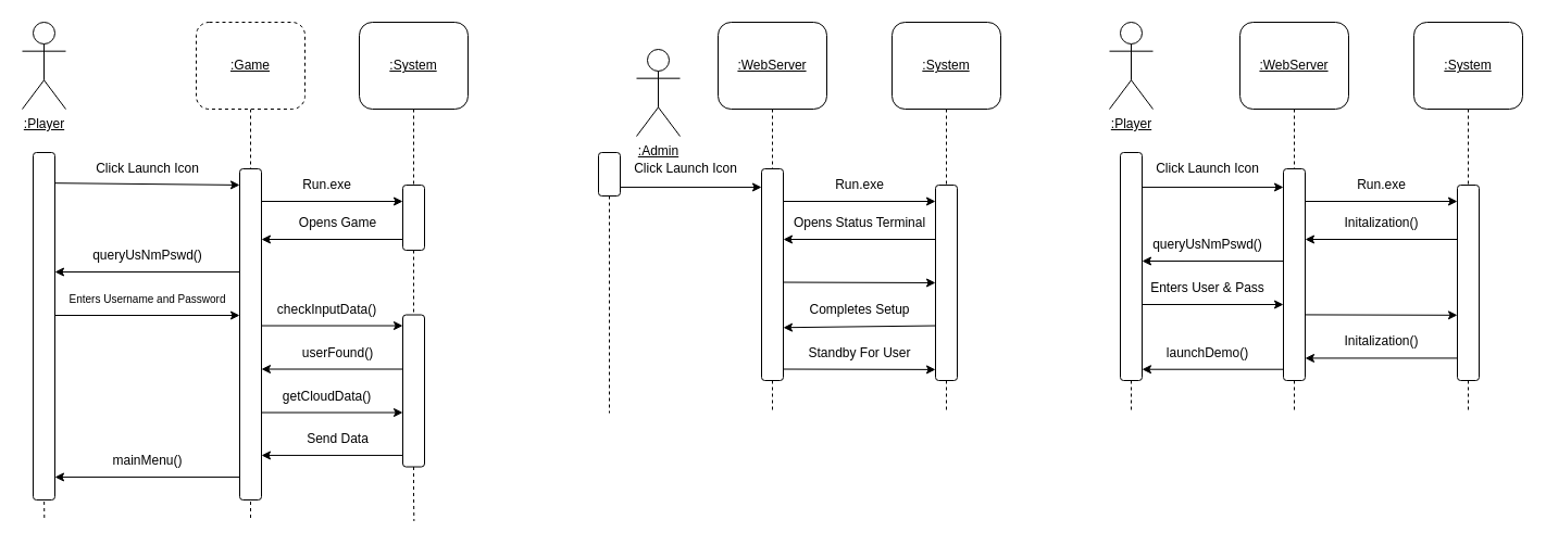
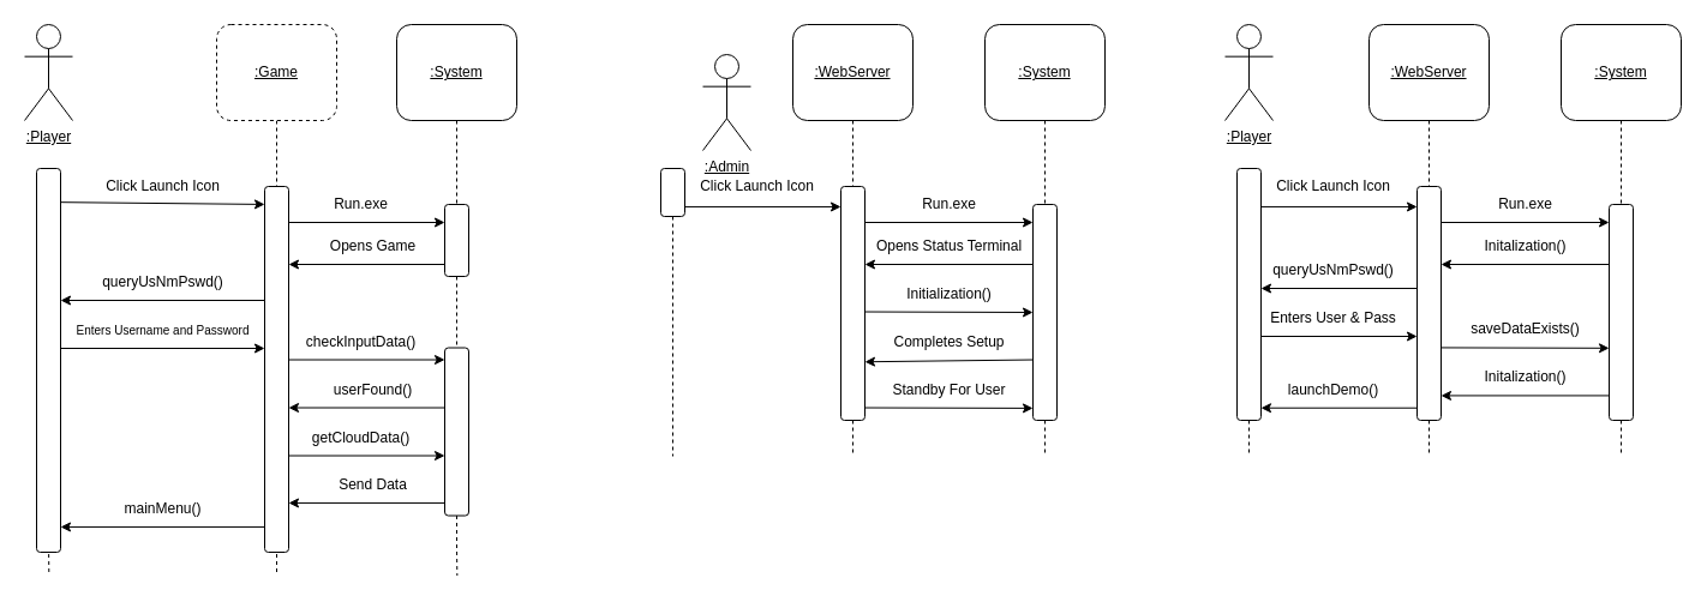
  <mxCell id="0" />
  <mxCell id="1" parent="0" />
  <mxCell id="2" value="&lt;u&gt;:Player&lt;/u&gt;" style="shape=umlActor;verticalLabelPosition=bottom;verticalAlign=top;html=1;outlineConnect=0;" parent="1" vertex="1"><mxGeometry x="20" y="20" width="40" height="80" as="geometry" /></mxCell>
  <mxCell id="3" style="edgeStyle=orthogonalEdgeStyle;rounded=0;orthogonalLoop=1;jettySize=auto;html=1;exitX=0.5;exitY=1;exitDx=0;exitDy=0;endArrow=none;endFill=0;dashed=1;" parent="1" edge="1"><mxGeometry relative="1" as="geometry"><mxPoint x="40.345" y="479.52" as="targetPoint" /><mxPoint x="40" y="449.52" as="sourcePoint" /></mxGeometry></mxCell>
  <mxCell id="4" value="" style="rounded=1;whiteSpace=wrap;html=1;" parent="1" vertex="1"><mxGeometry x="30" y="140" width="20" height="320" as="geometry" /></mxCell>
  <mxCell id="5" style="edgeStyle=orthogonalEdgeStyle;rounded=0;orthogonalLoop=1;jettySize=auto;html=1;exitX=0.5;exitY=1;exitDx=0;exitDy=0;endArrow=none;endFill=0;dashed=1;" parent="1" edge="1"><mxGeometry relative="1" as="geometry"><mxPoint x="230" y="479.52" as="targetPoint" /><mxPoint x="230" y="449.52" as="sourcePoint" /></mxGeometry></mxCell>
  <mxCell id="6" value="" style="rounded=1;whiteSpace=wrap;html=1;" parent="1" vertex="1"><mxGeometry x="220" y="155" width="20" height="305" as="geometry" /></mxCell>
  <mxCell id="7" style="edgeStyle=orthogonalEdgeStyle;rounded=0;orthogonalLoop=1;jettySize=auto;html=1;exitX=0.5;exitY=1;exitDx=0;exitDy=0;entryX=0.5;entryY=0;entryDx=0;entryDy=0;endArrow=none;endFill=0;dashed=1;" parent="1" source="8" target="24" edge="1"><mxGeometry relative="1" as="geometry" /></mxCell>
  <mxCell id="8" value="" style="rounded=1;whiteSpace=wrap;html=1;" parent="1" vertex="1"><mxGeometry x="370" y="170" width="20" height="60" as="geometry" /></mxCell>
  <mxCell id="9" value="" style="endArrow=classic;html=1;rounded=0;exitX=1;exitY=0.088;exitDx=0;exitDy=0;exitPerimeter=0;entryX=0;entryY=0.049;entryDx=0;entryDy=0;entryPerimeter=0;" parent="1" source="4" target="6" edge="1"><mxGeometry width="50" height="50" relative="1" as="geometry"><mxPoint x="350" y="170" as="sourcePoint" /><mxPoint x="180" y="170" as="targetPoint" /></mxGeometry></mxCell>
  <mxCell id="10" style="edgeStyle=orthogonalEdgeStyle;rounded=0;orthogonalLoop=1;jettySize=auto;html=1;exitX=0.5;exitY=1;exitDx=0;exitDy=0;entryX=0.5;entryY=0;entryDx=0;entryDy=0;endArrow=none;endFill=0;dashed=1;" parent="1" source="11" target="6" edge="1"><mxGeometry relative="1" as="geometry" /></mxCell>
  <mxCell id="11" value="&lt;u&gt;:Game&lt;/u&gt;" style="rounded=1;whiteSpace=wrap;html=1;dashed=1;" parent="1" vertex="1"><mxGeometry x="180" y="20" width="100" height="80" as="geometry" /></mxCell>
  <mxCell id="12" style="edgeStyle=orthogonalEdgeStyle;rounded=0;orthogonalLoop=1;jettySize=auto;html=1;exitX=0.5;exitY=1;exitDx=0;exitDy=0;entryX=0.5;entryY=0;entryDx=0;entryDy=0;endArrow=none;endFill=0;dashed=1;" parent="1" source="13" target="8" edge="1"><mxGeometry relative="1" as="geometry" /></mxCell>
  <mxCell id="13" value="&lt;u&gt;:System&lt;/u&gt;" style="rounded=1;whiteSpace=wrap;html=1;" parent="1" vertex="1"><mxGeometry x="330" y="20" width="100" height="80" as="geometry" /></mxCell>
  <mxCell id="14" value="Click Launch Icon" style="text;html=1;align=center;verticalAlign=middle;resizable=0;points=[];autosize=1;strokeColor=none;fillColor=none;" parent="1" vertex="1"><mxGeometry x="75" y="140" width="120" height="30" as="geometry" /></mxCell>
  <mxCell id="15" value="" style="endArrow=classic;html=1;rounded=0;exitX=1;exitY=0.088;exitDx=0;exitDy=0;exitPerimeter=0;" parent="1" edge="1"><mxGeometry width="50" height="50" relative="1" as="geometry"><mxPoint x="240" y="185" as="sourcePoint" /><mxPoint x="370" y="185" as="targetPoint" /></mxGeometry></mxCell>
  <mxCell id="16" value="Run.exe" style="text;html=1;align=center;verticalAlign=middle;resizable=0;points=[];autosize=1;strokeColor=none;fillColor=none;" parent="1" vertex="1"><mxGeometry x="265" y="155" width="70" height="30" as="geometry" /></mxCell>
  <mxCell id="17" value="" style="endArrow=classic;html=1;rounded=0;" parent="1" edge="1"><mxGeometry width="50" height="50" relative="1" as="geometry"><mxPoint x="370" y="220" as="sourcePoint" /><mxPoint x="240" y="220" as="targetPoint" /></mxGeometry></mxCell>
  <mxCell id="18" value="Opens Game" style="text;html=1;align=center;verticalAlign=middle;resizable=0;points=[];autosize=1;strokeColor=none;fillColor=none;" parent="1" vertex="1"><mxGeometry x="265" y="190" width="90" height="30" as="geometry" /></mxCell>
  <mxCell id="19" value="" style="endArrow=classic;html=1;rounded=0;" parent="1" edge="1"><mxGeometry width="50" height="50" relative="1" as="geometry"><mxPoint x="220" y="250" as="sourcePoint" /><mxPoint x="50" y="250" as="targetPoint" /></mxGeometry></mxCell>
  <mxCell id="20" value="queryUsNmPswd()" style="text;html=1;align=center;verticalAlign=middle;resizable=0;points=[];autosize=1;strokeColor=none;fillColor=none;" parent="1" vertex="1"><mxGeometry x="75" y="220" width="120" height="30" as="geometry" /></mxCell>
  <mxCell id="21" value="" style="endArrow=classic;html=1;rounded=0;exitX=1;exitY=0.088;exitDx=0;exitDy=0;exitPerimeter=0;" parent="1" edge="1"><mxGeometry width="50" height="50" relative="1" as="geometry"><mxPoint x="50" y="290" as="sourcePoint" /><mxPoint x="220" y="290" as="targetPoint" /></mxGeometry></mxCell>
  <mxCell id="22" value="&lt;font style=&quot;font-size: 10px;&quot;&gt;Enters Username and Password&lt;/font&gt;" style="text;html=1;align=center;verticalAlign=middle;resizable=0;points=[];autosize=1;strokeColor=none;fillColor=none;" parent="1" vertex="1"><mxGeometry x="50" y="260" width="170" height="30" as="geometry" /></mxCell>
  <mxCell id="23" style="edgeStyle=orthogonalEdgeStyle;rounded=0;orthogonalLoop=1;jettySize=auto;html=1;exitX=0.5;exitY=1;exitDx=0;exitDy=0;endArrow=none;endFill=0;dashed=1;" parent="1" source="24" edge="1"><mxGeometry relative="1" as="geometry"><mxPoint x="380.345" y="479.52" as="targetPoint" /></mxGeometry></mxCell>
  <mxCell id="24" value="" style="rounded=1;whiteSpace=wrap;html=1;" parent="1" vertex="1"><mxGeometry x="370" y="289.52" width="20" height="140" as="geometry" /></mxCell>
  <mxCell id="25" value="" style="endArrow=classic;html=1;rounded=0;exitX=1;exitY=0.088;exitDx=0;exitDy=0;exitPerimeter=0;" parent="1" edge="1"><mxGeometry width="50" height="50" relative="1" as="geometry"><mxPoint x="240" y="299.52" as="sourcePoint" /><mxPoint x="370" y="299.52" as="targetPoint" /></mxGeometry></mxCell>
  <mxCell id="26" value="checkInputData()" style="text;html=1;align=center;verticalAlign=middle;resizable=0;points=[];autosize=1;strokeColor=none;fillColor=none;" parent="1" vertex="1"><mxGeometry x="245" y="269.52" width="110" height="30" as="geometry" /></mxCell>
  <mxCell id="27" value="" style="endArrow=classic;html=1;rounded=0;" parent="1" edge="1"><mxGeometry width="50" height="50" relative="1" as="geometry"><mxPoint x="370" y="339.52" as="sourcePoint" /><mxPoint x="240" y="339.52" as="targetPoint" /></mxGeometry></mxCell>
  <mxCell id="28" value="userFound()" style="text;html=1;align=center;verticalAlign=middle;resizable=0;points=[];autosize=1;strokeColor=none;fillColor=none;" parent="1" vertex="1"><mxGeometry x="265" y="309.52" width="90" height="30" as="geometry" /></mxCell>
  <mxCell id="29" value="" style="endArrow=classic;html=1;rounded=0;exitX=1;exitY=0.088;exitDx=0;exitDy=0;exitPerimeter=0;" parent="1" edge="1"><mxGeometry width="50" height="50" relative="1" as="geometry"><mxPoint x="240" y="379.52" as="sourcePoint" /><mxPoint x="370" y="379.52" as="targetPoint" /></mxGeometry></mxCell>
  <mxCell id="30" value="getCloudData()" style="text;html=1;align=center;verticalAlign=middle;resizable=0;points=[];autosize=1;strokeColor=none;fillColor=none;" parent="1" vertex="1"><mxGeometry x="250" y="349.52" width="100" height="30" as="geometry" /></mxCell>
  <mxCell id="31" value="" style="endArrow=classic;html=1;rounded=0;" parent="1" edge="1"><mxGeometry width="50" height="50" relative="1" as="geometry"><mxPoint x="370" y="418.95" as="sourcePoint" /><mxPoint x="240" y="418.95" as="targetPoint" /></mxGeometry></mxCell>
  <mxCell id="32" value="Send Data" style="text;html=1;align=center;verticalAlign=middle;resizable=0;points=[];autosize=1;strokeColor=none;fillColor=none;" parent="1" vertex="1"><mxGeometry x="270" y="388.95" width="80" height="30" as="geometry" /></mxCell>
  <mxCell id="33" value="" style="endArrow=classic;html=1;rounded=0;" parent="1" edge="1"><mxGeometry width="50" height="50" relative="1" as="geometry"><mxPoint x="220" y="438.95" as="sourcePoint" /><mxPoint x="50" y="438.95" as="targetPoint" /></mxGeometry></mxCell>
  <mxCell id="34" value="mainMenu()" style="text;html=1;align=center;verticalAlign=middle;resizable=0;points=[];autosize=1;strokeColor=none;fillColor=none;" parent="1" vertex="1"><mxGeometry x="90" y="408.95" width="90" height="30" as="geometry" /></mxCell>
  <mxCell id="35" value="&lt;u&gt;:Admin&lt;/u&gt;" style="shape=umlActor;verticalLabelPosition=bottom;verticalAlign=top;html=1;outlineConnect=0;" parent="1" vertex="1"><mxGeometry x="585" y="45" width="40" height="80" as="geometry" /></mxCell>
  <mxCell id="36" style="edgeStyle=orthogonalEdgeStyle;rounded=0;orthogonalLoop=1;jettySize=auto;html=1;exitX=0.5;exitY=1;exitDx=0;exitDy=0;endArrow=none;endFill=0;dashed=1;" parent="1" source="37" edge="1"><mxGeometry relative="1" as="geometry"><mxPoint x="560" y="380" as="targetPoint" /></mxGeometry></mxCell>
  <mxCell id="37" value="" style="rounded=1;whiteSpace=wrap;html=1;" parent="1" vertex="1"><mxGeometry x="550" y="140" width="20" height="40" as="geometry" /></mxCell>
  <mxCell id="38" style="edgeStyle=orthogonalEdgeStyle;rounded=0;orthogonalLoop=1;jettySize=auto;html=1;exitX=0.5;exitY=1;exitDx=0;exitDy=0;endArrow=none;endFill=0;dashed=1;" parent="1" source="39" edge="1"><mxGeometry relative="1" as="geometry"><mxPoint x="710" y="380" as="targetPoint" /></mxGeometry></mxCell>
  <mxCell id="39" value="" style="rounded=1;whiteSpace=wrap;html=1;" parent="1" vertex="1"><mxGeometry x="700" y="155" width="20" height="195" as="geometry" /></mxCell>
  <mxCell id="40" value="" style="endArrow=classic;html=1;rounded=0;exitX=0.001;exitY=1.065;exitDx=0;exitDy=0;exitPerimeter=0;entryX=0;entryY=0.087;entryDx=0;entryDy=0;entryPerimeter=0;" parent="1" source="45" target="39" edge="1"><mxGeometry width="50" height="50" relative="1" as="geometry"><mxPoint x="870" y="170" as="sourcePoint" /><mxPoint x="700" y="170" as="targetPoint" /></mxGeometry></mxCell>
  <mxCell id="41" style="edgeStyle=orthogonalEdgeStyle;rounded=0;orthogonalLoop=1;jettySize=auto;html=1;exitX=0.5;exitY=1;exitDx=0;exitDy=0;entryX=0.5;entryY=0;entryDx=0;entryDy=0;endArrow=none;endFill=0;dashed=1;" parent="1" source="42" target="39" edge="1"><mxGeometry relative="1" as="geometry" /></mxCell>
  <mxCell id="42" value="&lt;u&gt;:WebServer&lt;/u&gt;" style="rounded=1;whiteSpace=wrap;html=1;" parent="1" vertex="1"><mxGeometry x="660" y="20" width="100" height="80" as="geometry" /></mxCell>
  <mxCell id="43" style="edgeStyle=orthogonalEdgeStyle;rounded=0;orthogonalLoop=1;jettySize=auto;html=1;exitX=0.5;exitY=1;exitDx=0;exitDy=0;entryX=0.5;entryY=0;entryDx=0;entryDy=0;endArrow=none;endFill=0;dashed=1;" parent="1" source="44" edge="1"><mxGeometry relative="1" as="geometry"><mxPoint x="870" y="170" as="targetPoint" /></mxGeometry></mxCell>
  <mxCell id="44" value="&lt;u&gt;:System&lt;/u&gt;" style="rounded=1;whiteSpace=wrap;html=1;" parent="1" vertex="1"><mxGeometry x="820" y="20" width="100" height="80" as="geometry" /></mxCell>
  <mxCell id="45" value="Click Launch Icon" style="text;html=1;align=center;verticalAlign=middle;resizable=0;points=[];autosize=1;strokeColor=none;fillColor=none;" parent="1" vertex="1"><mxGeometry x="570" y="140" width="120" height="30" as="geometry" /></mxCell>
  <mxCell id="46" value="" style="endArrow=classic;html=1;rounded=0;exitX=1;exitY=0.088;exitDx=0;exitDy=0;exitPerimeter=0;entryX=0;entryY=0.25;entryDx=0;entryDy=0;" parent="1" edge="1"><mxGeometry width="50" height="50" relative="1" as="geometry"><mxPoint x="720" y="185" as="sourcePoint" /><mxPoint x="860" y="185" as="targetPoint" /></mxGeometry></mxCell>
  <mxCell id="47" value="Run.exe" style="text;html=1;align=center;verticalAlign=middle;resizable=0;points=[];autosize=1;strokeColor=none;fillColor=none;" parent="1" vertex="1"><mxGeometry x="755" y="155" width="70" height="30" as="geometry" /></mxCell>
  <mxCell id="48" value="Opens Status Terminal" style="text;html=1;align=center;verticalAlign=middle;resizable=0;points=[];autosize=1;strokeColor=none;fillColor=none;" parent="1" vertex="1"><mxGeometry x="720" y="190" width="140" height="30" as="geometry" /></mxCell>
  <mxCell id="49" style="edgeStyle=orthogonalEdgeStyle;rounded=0;orthogonalLoop=1;jettySize=auto;html=1;exitX=0.5;exitY=1;exitDx=0;exitDy=0;endArrow=none;endFill=0;dashed=1;" parent="1" source="50" edge="1"><mxGeometry relative="1" as="geometry"><mxPoint x="870" y="380" as="targetPoint" /></mxGeometry></mxCell>
  <mxCell id="50" value="" style="rounded=1;whiteSpace=wrap;html=1;" parent="1" vertex="1"><mxGeometry x="860" y="170" width="20" height="180" as="geometry" /></mxCell>
  <mxCell id="51" value="" style="endArrow=classic;html=1;rounded=0;exitX=1;exitY=0.088;exitDx=0;exitDy=0;exitPerimeter=0;" parent="1" edge="1"><mxGeometry width="50" height="50" relative="1" as="geometry"><mxPoint x="720" y="259.52" as="sourcePoint" /><mxPoint x="860" y="260" as="targetPoint" /></mxGeometry></mxCell>
+ <mxCell id="52" value="Initialization()" style="text;html=1;align=center;verticalAlign=middle;resizable=0;points=[];autosize=1;strokeColor=none;fillColor=none;" parent="1" vertex="1"><mxGeometry x="745" y="229.52" width="90" height="30" as="geometry" /></mxCell>
  <mxCell id="53" value="" style="endArrow=classic;html=1;rounded=0;entryX=1;entryY=0.75;entryDx=0;entryDy=0;" parent="1" target="39" edge="1"><mxGeometry width="50" height="50" relative="1" as="geometry"><mxPoint x="860" y="299.52" as="sourcePoint" /><mxPoint x="730" y="299.52" as="targetPoint" /></mxGeometry></mxCell>
  <mxCell id="54" value="Completes Setup" style="text;html=1;align=center;verticalAlign=middle;resizable=0;points=[];autosize=1;strokeColor=none;fillColor=none;" parent="1" vertex="1"><mxGeometry x="730" y="269.52" width="120" height="30" as="geometry" /></mxCell>
  <mxCell id="55" value="" style="endArrow=classic;html=1;rounded=0;exitX=1;exitY=0.088;exitDx=0;exitDy=0;exitPerimeter=0;entryX=0;entryY=0.944;entryDx=0;entryDy=0;entryPerimeter=0;" parent="1" target="50" edge="1"><mxGeometry width="50" height="50" relative="1" as="geometry"><mxPoint x="720" y="339.52" as="sourcePoint" /><mxPoint x="850" y="339.52" as="targetPoint" /></mxGeometry></mxCell>
  <mxCell id="56" value="Standby For User" style="text;html=1;align=center;verticalAlign=middle;resizable=0;points=[];autosize=1;strokeColor=none;fillColor=none;" parent="1" vertex="1"><mxGeometry x="730" y="309.52" width="120" height="30" as="geometry" /></mxCell>
  <mxCell id="57" value="" style="endArrow=none;html=1;rounded=0;exitX=1;exitY=0.088;exitDx=0;exitDy=0;exitPerimeter=0;entryX=0;entryY=0.25;entryDx=0;entryDy=0;startArrow=classic;startFill=1;endFill=0;" parent="1" edge="1"><mxGeometry width="50" height="50" relative="1" as="geometry"><mxPoint x="720" y="220" as="sourcePoint" /><mxPoint x="860" y="220" as="targetPoint" /></mxGeometry></mxCell>
  <mxCell id="58" value="&lt;u&gt;:Player&lt;/u&gt;" style="shape=umlActor;verticalLabelPosition=bottom;verticalAlign=top;html=1;outlineConnect=0;" parent="1" vertex="1"><mxGeometry x="1020" y="20" width="40" height="80" as="geometry" /></mxCell>
  <mxCell id="59" style="edgeStyle=orthogonalEdgeStyle;rounded=0;orthogonalLoop=1;jettySize=auto;html=1;exitX=0.5;exitY=1;exitDx=0;exitDy=0;endArrow=none;endFill=0;dashed=1;" parent="1" source="60" edge="1"><mxGeometry relative="1" as="geometry"><mxPoint x="1040" y="380" as="targetPoint" /></mxGeometry></mxCell>
  <mxCell id="60" value="" style="rounded=1;whiteSpace=wrap;html=1;" parent="1" vertex="1"><mxGeometry x="1030" y="140" width="20" height="210" as="geometry" /></mxCell>
  <mxCell id="61" style="edgeStyle=orthogonalEdgeStyle;rounded=0;orthogonalLoop=1;jettySize=auto;html=1;exitX=0.5;exitY=1;exitDx=0;exitDy=0;endArrow=none;endFill=0;dashed=1;" parent="1" source="62" edge="1"><mxGeometry relative="1" as="geometry"><mxPoint x="1190" y="380" as="targetPoint" /></mxGeometry></mxCell>
  <mxCell id="62" value="" style="rounded=1;whiteSpace=wrap;html=1;" parent="1" vertex="1"><mxGeometry x="1180" y="155" width="20" height="195" as="geometry" /></mxCell>
  <mxCell id="63" value="" style="endArrow=classic;html=1;rounded=0;exitX=0.001;exitY=1.065;exitDx=0;exitDy=0;exitPerimeter=0;entryX=0;entryY=0.087;entryDx=0;entryDy=0;entryPerimeter=0;" parent="1" source="68" target="62" edge="1"><mxGeometry width="50" height="50" relative="1" as="geometry"><mxPoint x="1350" y="170" as="sourcePoint" /><mxPoint x="1180" y="170" as="targetPoint" /></mxGeometry></mxCell>
  <mxCell id="64" style="edgeStyle=orthogonalEdgeStyle;rounded=0;orthogonalLoop=1;jettySize=auto;html=1;exitX=0.5;exitY=1;exitDx=0;exitDy=0;entryX=0.5;entryY=0;entryDx=0;entryDy=0;endArrow=none;endFill=0;dashed=1;" parent="1" source="65" target="62" edge="1"><mxGeometry relative="1" as="geometry" /></mxCell>
  <mxCell id="65" value="&lt;u&gt;:WebServer&lt;/u&gt;" style="rounded=1;whiteSpace=wrap;html=1;" parent="1" vertex="1"><mxGeometry x="1140" y="20" width="100" height="80" as="geometry" /></mxCell>
  <mxCell id="66" style="edgeStyle=orthogonalEdgeStyle;rounded=0;orthogonalLoop=1;jettySize=auto;html=1;exitX=0.5;exitY=1;exitDx=0;exitDy=0;entryX=0.5;entryY=0;entryDx=0;entryDy=0;endArrow=none;endFill=0;dashed=1;" parent="1" source="67" edge="1"><mxGeometry relative="1" as="geometry"><mxPoint x="1350" y="170" as="targetPoint" /></mxGeometry></mxCell>
  <mxCell id="67" value="&lt;u&gt;:System&lt;/u&gt;" style="rounded=1;whiteSpace=wrap;html=1;" parent="1" vertex="1"><mxGeometry x="1300" y="20" width="100" height="80" as="geometry" /></mxCell>
  <mxCell id="68" value="Click Launch Icon" style="text;html=1;align=center;verticalAlign=middle;resizable=0;points=[];autosize=1;strokeColor=none;fillColor=none;" parent="1" vertex="1"><mxGeometry x="1050" y="140" width="120" height="30" as="geometry" /></mxCell>
  <mxCell id="69" value="" style="endArrow=classic;html=1;rounded=0;exitX=1;exitY=0.088;exitDx=0;exitDy=0;exitPerimeter=0;entryX=0;entryY=0.25;entryDx=0;entryDy=0;" parent="1" edge="1"><mxGeometry width="50" height="50" relative="1" as="geometry"><mxPoint x="1200" y="185" as="sourcePoint" /><mxPoint x="1340" y="185" as="targetPoint" /></mxGeometry></mxCell>
  <mxCell id="70" value="Run.exe" style="text;html=1;align=center;verticalAlign=middle;resizable=0;points=[];autosize=1;strokeColor=none;fillColor=none;" parent="1" vertex="1"><mxGeometry x="1235" y="155" width="70" height="30" as="geometry" /></mxCell>
  <mxCell id="71" value="Initalization()" style="text;html=1;align=center;verticalAlign=middle;resizable=0;points=[];autosize=1;strokeColor=none;fillColor=none;" parent="1" vertex="1"><mxGeometry x="1225" y="190" width="90" height="30" as="geometry" /></mxCell>
  <mxCell id="72" style="edgeStyle=orthogonalEdgeStyle;rounded=0;orthogonalLoop=1;jettySize=auto;html=1;exitX=0.5;exitY=1;exitDx=0;exitDy=0;endArrow=none;endFill=0;dashed=1;" parent="1" source="73" edge="1"><mxGeometry relative="1" as="geometry"><mxPoint x="1350" y="380" as="targetPoint" /></mxGeometry></mxCell>
  <mxCell id="73" value="" style="rounded=1;whiteSpace=wrap;html=1;" parent="1" vertex="1"><mxGeometry x="1340" y="170" width="20" height="180" as="geometry" /></mxCell>
  <mxCell id="74" value="" style="endArrow=classic;html=1;rounded=0;exitX=1;exitY=0.088;exitDx=0;exitDy=0;exitPerimeter=0;entryX=0;entryY=0.944;entryDx=0;entryDy=0;entryPerimeter=0;" parent="1" edge="1"><mxGeometry width="50" height="50" relative="1" as="geometry"><mxPoint x="1200" y="289.43" as="sourcePoint" /><mxPoint x="1340" y="289.83" as="targetPoint" /></mxGeometry></mxCell>
+ <mxCell id="75" value="saveDataExists()" style="text;html=1;align=center;verticalAlign=middle;resizable=0;points=[];autosize=1;strokeColor=none;fillColor=none;" parent="1" vertex="1"><mxGeometry x="1215" y="259.43" width="110" height="30" as="geometry" /></mxCell>
  <mxCell id="76" value="" style="endArrow=none;html=1;rounded=0;exitX=1;exitY=0.088;exitDx=0;exitDy=0;exitPerimeter=0;entryX=0;entryY=0.25;entryDx=0;entryDy=0;startArrow=classic;startFill=1;endFill=0;" parent="1" edge="1"><mxGeometry width="50" height="50" relative="1" as="geometry"><mxPoint x="1200" y="220" as="sourcePoint" /><mxPoint x="1340" y="220" as="targetPoint" /></mxGeometry></mxCell>
  <mxCell id="77" value="" style="endArrow=none;html=1;rounded=0;entryX=0;entryY=0.436;entryDx=0;entryDy=0;entryPerimeter=0;startArrow=classic;startFill=1;endFill=0;" parent="1" target="62" edge="1"><mxGeometry width="50" height="50" relative="1" as="geometry"><mxPoint x="1050" y="240" as="sourcePoint" /><mxPoint x="1170" y="230" as="targetPoint" /></mxGeometry></mxCell>
  <mxCell id="78" value="queryUsNmPswd()" style="text;html=1;align=center;verticalAlign=middle;resizable=0;points=[];autosize=1;strokeColor=none;fillColor=none;" parent="1" vertex="1"><mxGeometry x="1050" y="210" width="120" height="30" as="geometry" /></mxCell>
  <mxCell id="79" value="" style="endArrow=classic;html=1;rounded=0;entryX=0;entryY=0.436;entryDx=0;entryDy=0;entryPerimeter=0;startArrow=none;startFill=0;endFill=1;" parent="1" edge="1"><mxGeometry width="50" height="50" relative="1" as="geometry"><mxPoint x="1050" y="280" as="sourcePoint" /><mxPoint x="1180" y="280" as="targetPoint" /></mxGeometry></mxCell>
  <mxCell id="80" value="Enters User &amp;amp; Pass" style="text;html=1;align=center;verticalAlign=middle;resizable=0;points=[];autosize=1;strokeColor=none;fillColor=none;" parent="1" vertex="1"><mxGeometry x="1045" y="250" width="130" height="30" as="geometry" /></mxCell>
  <mxCell id="81" value="Initalization()" style="text;html=1;align=center;verticalAlign=middle;resizable=0;points=[];autosize=1;strokeColor=none;fillColor=none;" parent="1" vertex="1"><mxGeometry x="1225" y="299.43" width="90" height="30" as="geometry" /></mxCell>
  <mxCell id="82" value="" style="endArrow=none;html=1;rounded=0;exitX=1;exitY=0.088;exitDx=0;exitDy=0;exitPerimeter=0;entryX=0;entryY=0.25;entryDx=0;entryDy=0;startArrow=classic;startFill=1;endFill=0;" parent="1" edge="1"><mxGeometry width="50" height="50" relative="1" as="geometry"><mxPoint x="1200" y="329.43" as="sourcePoint" /><mxPoint x="1340" y="329.43" as="targetPoint" /></mxGeometry></mxCell>
  <mxCell id="83" value="" style="endArrow=none;html=1;rounded=0;entryX=0;entryY=0.436;entryDx=0;entryDy=0;entryPerimeter=0;startArrow=classic;startFill=1;endFill=0;" parent="1" edge="1"><mxGeometry width="50" height="50" relative="1" as="geometry"><mxPoint x="1050" y="339.71" as="sourcePoint" /><mxPoint x="1180" y="339.71" as="targetPoint" /></mxGeometry></mxCell>
  <mxCell id="84" value="launchDemo()" style="text;html=1;align=center;verticalAlign=middle;resizable=0;points=[];autosize=1;strokeColor=none;fillColor=none;" parent="1" vertex="1"><mxGeometry x="1060" y="309.71" width="100" height="30" as="geometry" /></mxCell>
